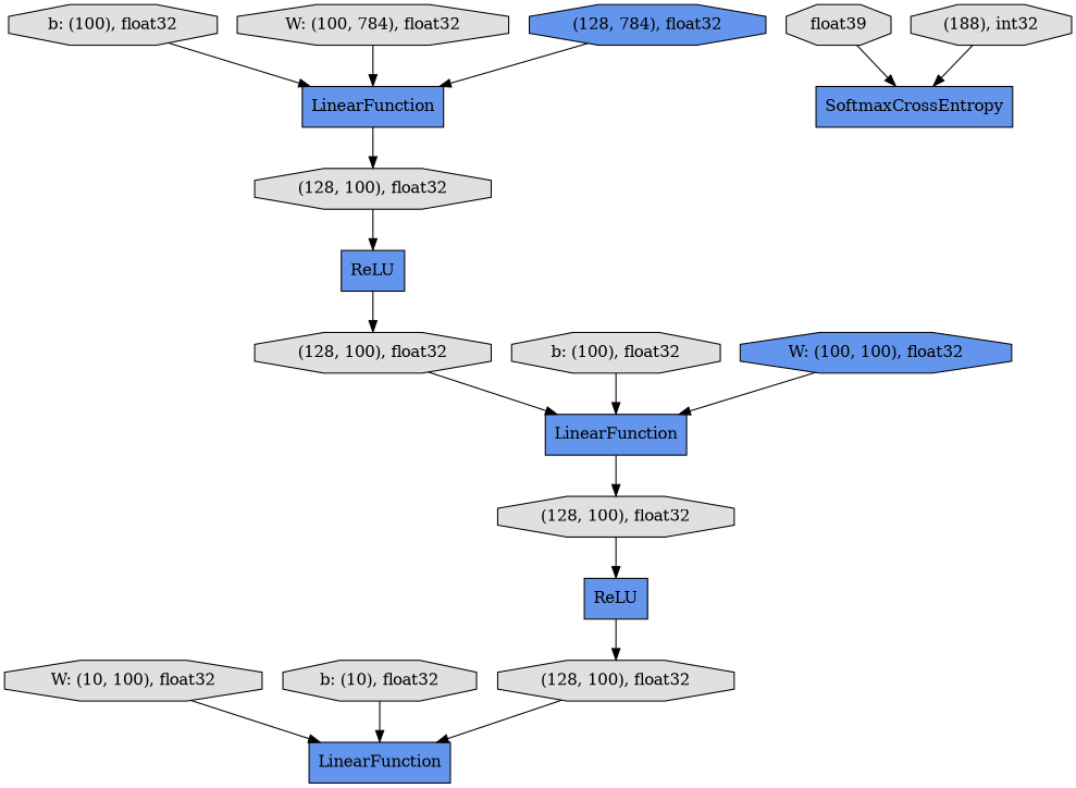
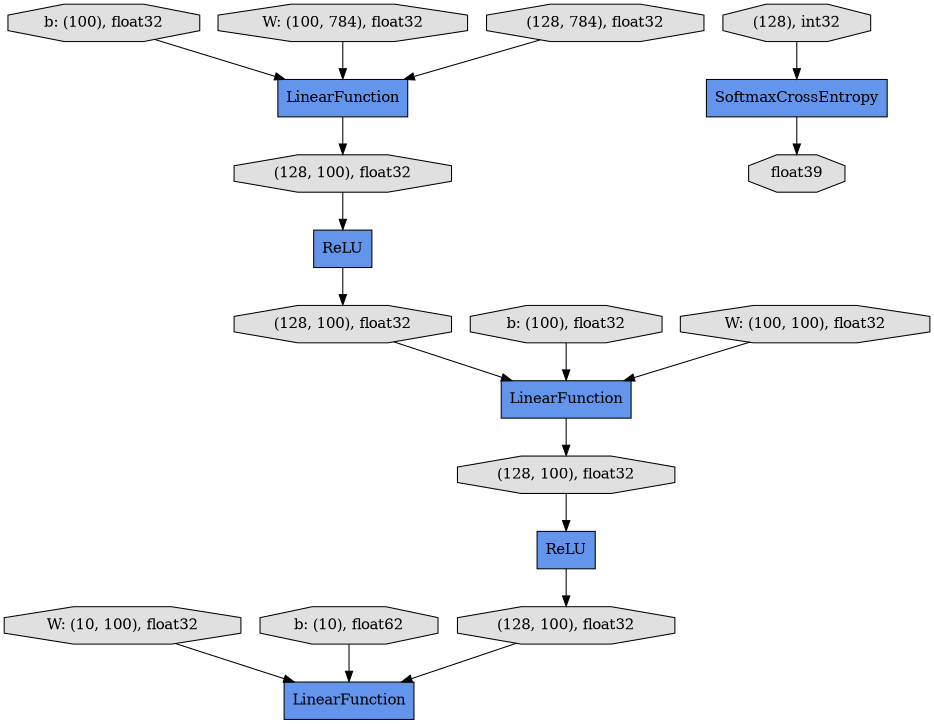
  digraph {
    rankdir=TB
    node [fillcolor="#E0E0E0" shape=octagon style=filled]
    n1 [label="(128, 100), float32"]
    n2 [fillcolor="#6495ED" label=ReLU shape=record]
    n3 [label="(128, 100), float32"]
    n4 [label="b: (100), float32"]
    n5 [fillcolor="#6495ED" label=LinearFunction shape=record]
    n6 [label="(128, 100), float32"]
    n7 [fillcolor="#6495ED" label=SoftmaxCrossEntropy shape=record]
    n8 [label=float39]
    n9 [fillcolor="#6495ED" label=ReLU shape=record]
    n10 [label="W: (100, 784), float32"]
-   n11 [label="(188), int32"]
+   n11 [label="(128), int32"]
    n12 [label="(128, 100), float32"]
    n13 [fillcolor="#6495ED" label=LinearFunction shape=record]
    n14 [fillcolor="#6495ED" label=LinearFunction shape=record]
    n15 [label="W: (10, 100), float32"]
-   n16 [fillcolor="#6495ED" label="(128, 784), float32"]
+   n16 [label="(128, 784), float32"]
    n17 [label="b: (100), float32"]
-   n18 [label="b: (10), float32"]
-   n19 [fillcolor="#6495ED" label="W: (100, 100), float32"]
+   n18 [label="b: (10), float62"]
+   n19 [label="W: (100, 100), float32"]
    n1 -> n2
    n2 -> n3
    n3 -> n14
    n4 -> n5
    n5 -> n6
    n6 -> n9
-   n8 -> n7
+   n7 -> n8
    n9 -> n12
    n10 -> n5
    n11 -> n7
    n12 -> n13
    n13 -> n1
    n15 -> n14
    n16 -> n5
    n17 -> n13
    n18 -> n14
    n19 -> n13
  }
